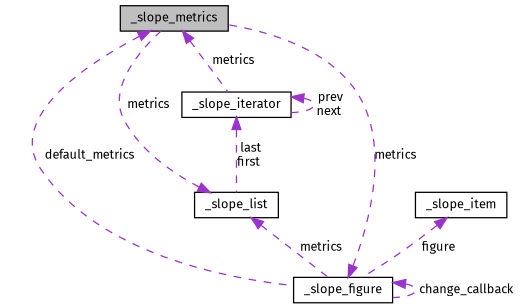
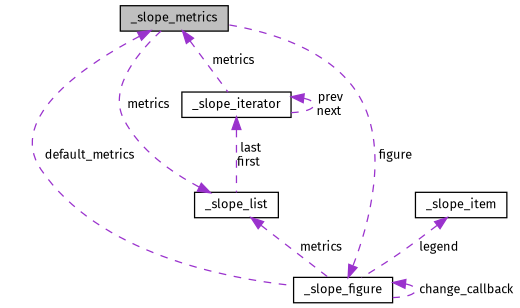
  digraph {
    fontname="Fira Sans"
    node [color=black fillcolor=white fontname="Fira Sans" fontsize=10 shape=record style=filled]
    edge [color=darkorchid3 dir=back fontname="Fira Sans" fontsize=10 labelfontname=Helvetica labelfontsize=10 style=dashed]
    n1 [fillcolor=grey75 fontcolor=black height=0.2 label=_slope_metrics width=0.4]
    n2 [height=0.2 label=_slope_figure width=0.4]
    n3 [height=0.2 label=_slope_iterator width=0.4]
    n4 [height=0.2 label=_slope_item width=0.4]
    n5 [height=0.2 label=_slope_list width=0.4]
    n1 -> n2 [label=" default_metrics"]
    n1 -> n3 [label=" metrics"]
-   n2 -> n1 [label=" metrics"]
+   n2 -> n1 [label=" figure"]
    n2 -> n2 [label=" change_callback"]
    n3 -> n3 [label=" prev\nnext"]
    n3 -> n5 [label=" last\nfirst"]
-   n4 -> n2 [label=" figure"]
+   n4 -> n2 [label=" legend"]
    n5 -> n1 [label=" metrics"]
    n5 -> n2 [label=" metrics"]
  }
